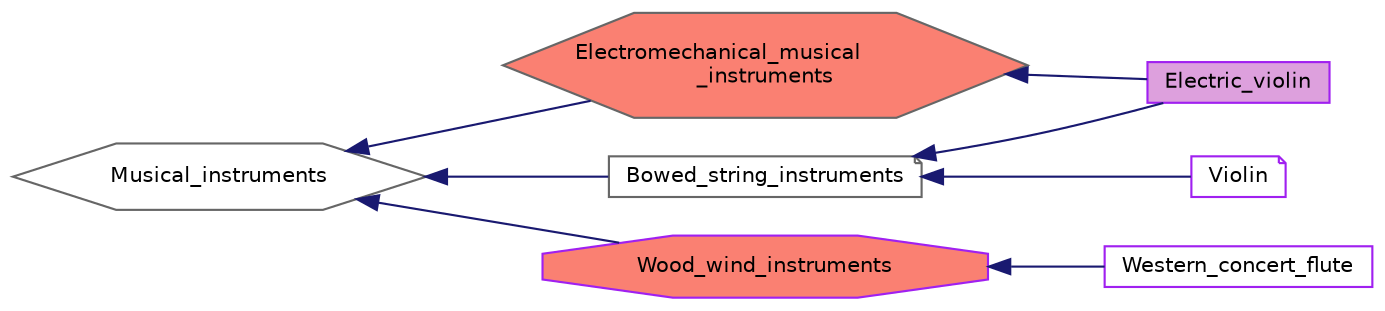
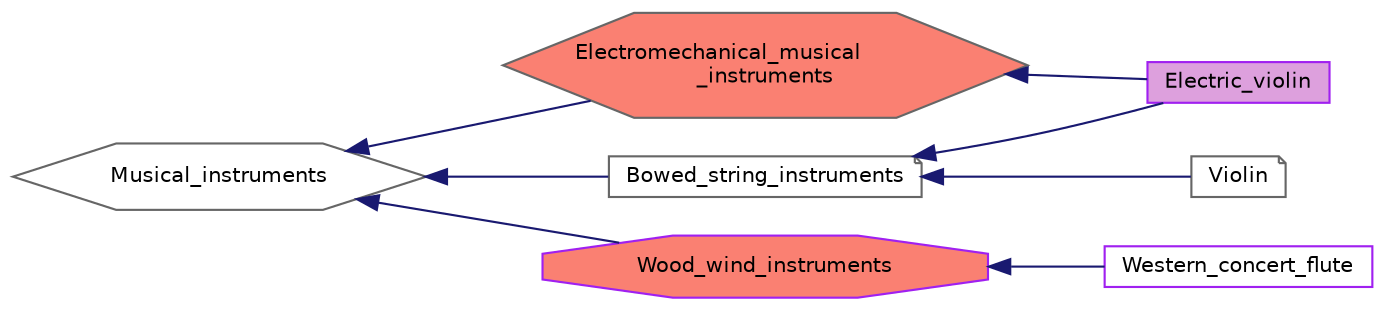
  digraph {
    rankdir=LR
    node [color=purple fillcolor=white fontname=Helvetica fontsize=10 shape=hexagon style=filled]
    edge [color=midnightblue dir=back fontname=Helvetica fontsize=10 labelfontname=Helvetica labelfontsize=10 style=solid]
    n1 [color=gray40 height=0.2 label=Musical_instruments width=0.4]
    n2 [color=gray40 height=0.2 label=Bowed_string_instruments shape=note width=0.4]
    n3 [color=gray40 fillcolor=salmon height=0.2 label="Electromechanical_musical\l_instruments" width=0.4]
    n4 [fillcolor=salmon height=0.2 label=Wood_wind_instruments shape=octagon width=0.4]
    n5 [fillcolor=plum height=0.2 label=Electric_violin shape=box width=0.4]
-   n6 [height=0.2 label=Violin shape=note width=0.4]
+   n6 [color=gray40 height=0.2 label=Violin shape=note width=0.4]
    n7 [height=0.2 label=Western_concert_flute shape=box width=0.4]
    n1 -> n2
    n1 -> n3
    n1 -> n4
    n2 -> n5
    n2 -> n6
    n3 -> n5
    n4 -> n7
  }
